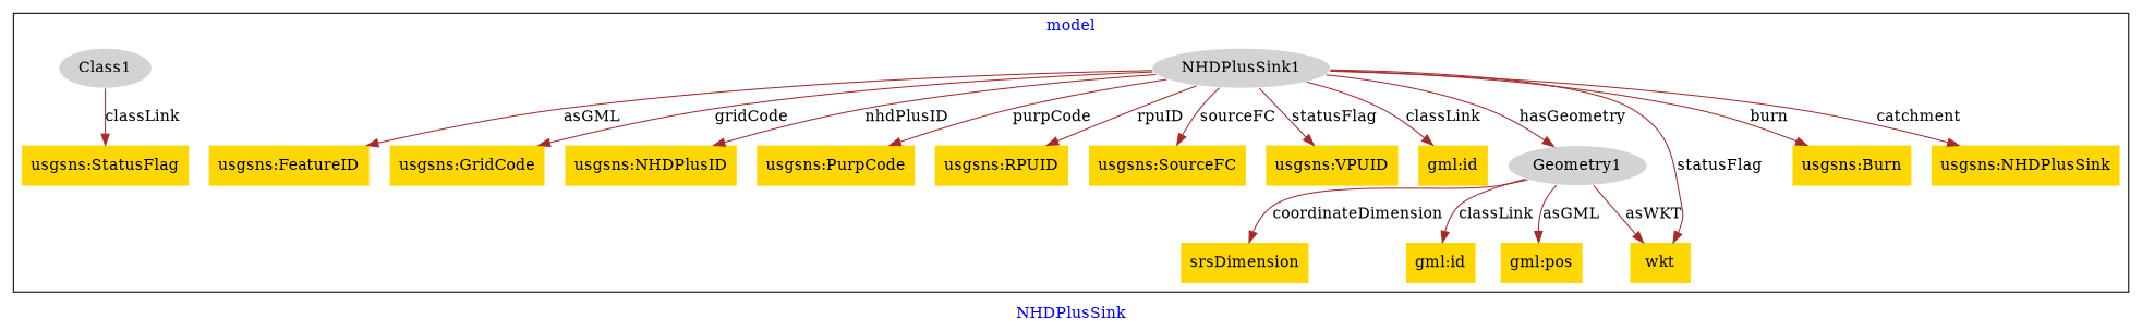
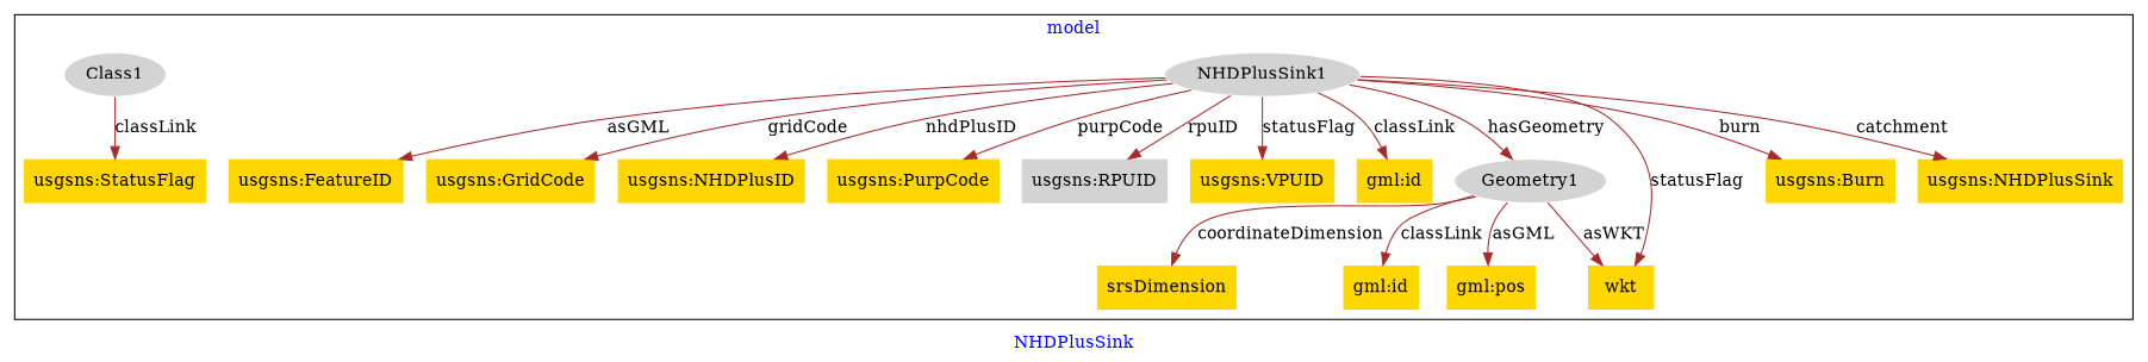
  digraph {
    fontcolor=blue
    label=NHDPlusSink
    remincross=true
    node [fillcolor=gold style=filled shape=plaintext]
    edge [color=brown fontcolor=black]
    n1 [color=white fillcolor=lightgray label=NHDPlusSink1 shape=""]
    n2 [label="usgsns:Burn"]
    n3 [label="usgsns:NHDPlusSink"]
    n4 [label="usgsns:FeatureID"]
    n5 [label="usgsns:GridCode"]
    n6 [label="usgsns:NHDPlusID"]
    n7 [label="usgsns:PurpCode"]
-   n8 [label="usgsns:RPUID"]
-   n9 [label="usgsns:SourceFC"]
+   n8 [fillcolor=lightgray label="usgsns:RPUID"]
    n10 [color=white fillcolor=lightgray label=Class1 shape=""]
    n11 [label="usgsns:VPUID"]
    n12 [label="gml:id"]
    n13 [color=white fillcolor=lightgray label=Geometry1 shape=""]
    n14 [label="gml:id"]
    n15 [label="gml:pos"]
    n16 [label=wkt]
    n17 [label=srsDimension]
    n18 [label="usgsns:StatusFlag"]
    subgraph cluster_1 {
      label=model
      n1
      n2
      n3
      n4
      n5
      n6
      n7
      n8
-     n9
      n10
      n11
      n12
      n13
      n14
      n15
      n16
      n17
      n18
    }
    n1 -> n2 [label=burn]
    n1 -> n3 [label=catchment]
    n1 -> n4 [label=asGML]
    n1 -> n5 [label=gridCode]
    n1 -> n6 [label=nhdPlusID]
    n1 -> n7 [label=purpCode]
    n1 -> n8 [label=rpuID]
-   n1 -> n9 [label=sourceFC]
    n1 -> n11 [label=statusFlag]
    n1 -> n12 [label=classLink]
    n1 -> n13 [label=hasGeometry]
    n1 -> n16 [label=statusFlag]
    n10 -> n18 [label=classLink]
    n13 -> n14 [label=classLink]
    n13 -> n15 [label=asGML]
    n13 -> n16 [label=asWKT]
    n13 -> n17 [label=coordinateDimension]
  }
